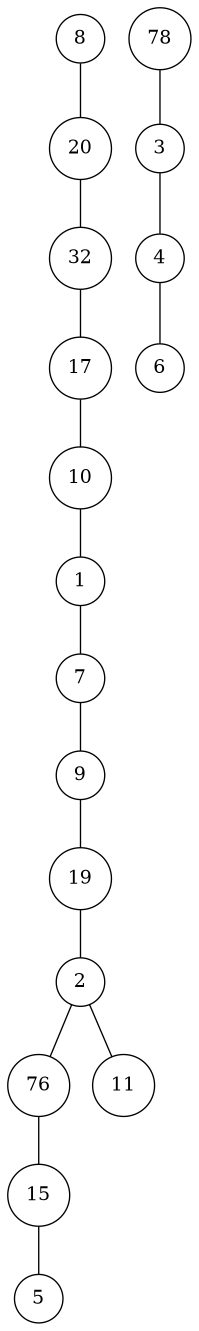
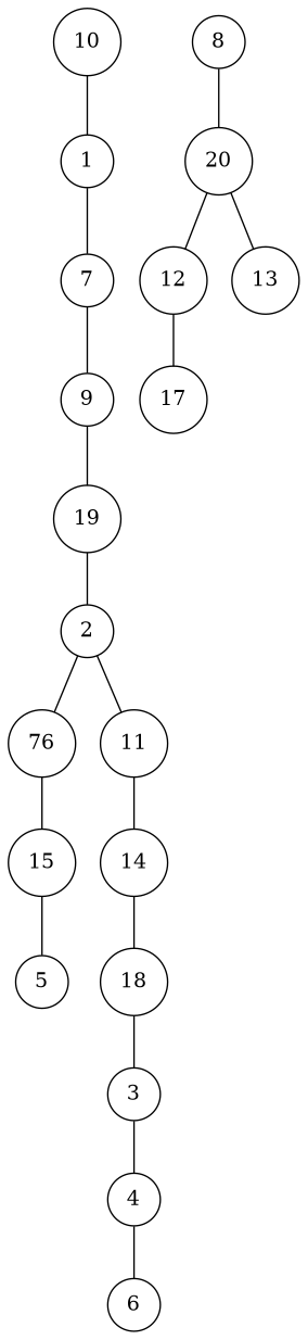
  graph {
    node [fillcolor=white shape=circle]
    1
    7
    9
    n4 [label=76]
    2
    11
    15
    3
    4
    6
+   14
    8
    20
    19
-   12 [label=32]
+   12
+   13
    10
-   18 [label=78]
+   18
    17
    5
    1 -- 7
    7 -- 9
    9 -- 19
    n4 -- 15
    2 -- n4
    2 -- 11
+   11 -- 14
    15 -- 5
    3 -- 4
    4 -- 6
+   14 -- 18
    8 -- 20
    20 -- 12
+   20 -- 13
    19 -- 2
    12 -- 17
    10 -- 1
    18 -- 3
-   17 -- 10
  }
